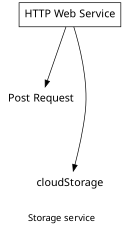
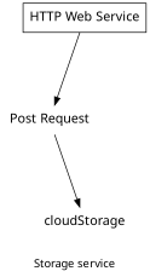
  digraph {
    bgcolor=white
    compound=true
    fontname="Century Gothic"
    label="Storage service"
    labelloc=b
    penwidth=0
    rankdir=TB
    ranksep=1.25
    node [fontname="Century Gothic" fontsize=16 shape=plaintext]
    edge [arrowsize=1 color=black fontname="Century Gothic"]
    n1 [label="Post Request"]
    n2 [label="HTTP Web Service" shape=box]
    cloudStorage
    n2 -> n1
-   n2 -> cloudStorage
+   n1 -> cloudStorage
  }
